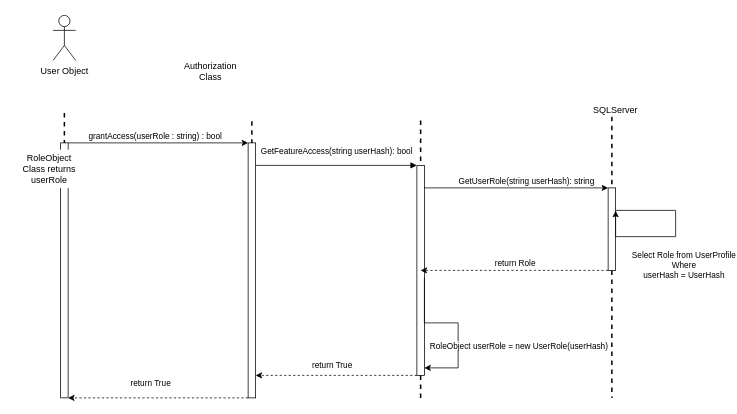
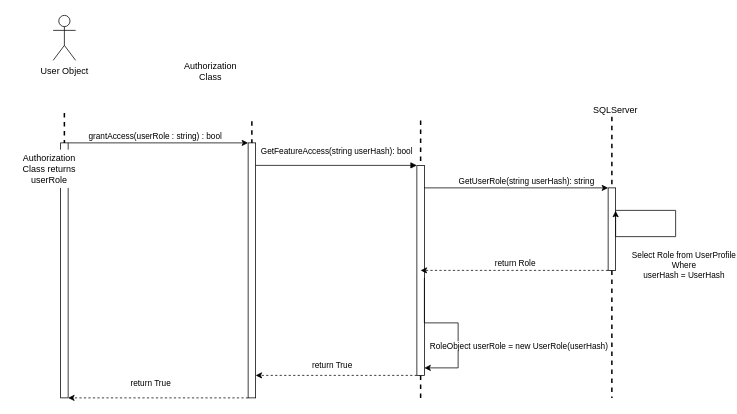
  <mxCell id="0" />
  <mxCell id="1" parent="0" />
  <mxCell id="2" value="User Object" style="shape=umlActor;verticalLabelPosition=bottom;verticalAlign=top;html=1;outlineConnect=0;" vertex="1" parent="1"><mxGeometry x="70" y="20" width="30" height="60" as="geometry" /></mxCell>
  <mxCell id="3" style="edgeStyle=orthogonalEdgeStyle;rounded=0;orthogonalLoop=1;jettySize=auto;html=1;curved=0;" edge="1" parent="1"><mxGeometry relative="1" as="geometry"><Array as="points" /><mxPoint x="90" y="190" as="sourcePoint" /><mxPoint x="330" y="190" as="targetPoint" /></mxGeometry></mxCell>
  <mxCell id="4" value="grantAccess(userRole : string) : bool" style="edgeLabel;html=1;align=center;verticalAlign=middle;resizable=0;points=[];" vertex="1" connectable="0" parent="3"><mxGeometry x="-0.04" y="-1" relative="1" as="geometry"><mxPoint y="-11" as="offset" /></mxGeometry></mxCell>
  <mxCell id="5" value="" style="html=1;points=[[0,0,0,0,5],[0,1,0,0,-5],[1,0,0,0,5],[1,1,0,0,-5]];perimeter=orthogonalPerimeter;outlineConnect=0;targetShapes=umlLifeline;portConstraint=eastwest;newEdgeStyle={&quot;curved&quot;:0,&quot;rounded&quot;:0};" vertex="1" parent="1"><mxGeometry x="80" y="190" width="10" height="340" as="geometry" /></mxCell>
  <mxCell id="6" style="edgeStyle=orthogonalEdgeStyle;rounded=0;orthogonalLoop=1;jettySize=auto;html=1;curved=0;" edge="1" parent="1"><mxGeometry relative="1" as="geometry"><Array as="points"><mxPoint x="560" y="250" /></Array><mxPoint x="560" y="250" as="sourcePoint" /><mxPoint x="810" y="250" as="targetPoint" /></mxGeometry></mxCell>
  <mxCell id="7" value="GetUserRole(string userHash): string" style="edgeLabel;html=1;align=center;verticalAlign=middle;resizable=0;points=[];" vertex="1" connectable="0" parent="6"><mxGeometry x="-0.04" y="1" relative="1" as="geometry"><mxPoint x="20" y="-9" as="offset" /></mxGeometry></mxCell>
  <mxCell id="8" style="edgeStyle=orthogonalEdgeStyle;rounded=0;orthogonalLoop=1;jettySize=auto;html=1;curved=0;dashed=1;" edge="1" parent="1"><mxGeometry relative="1" as="geometry"><mxPoint x="330" y="530" as="sourcePoint" /><mxPoint x="90" y="530" as="targetPoint" /><Array as="points" /></mxGeometry></mxCell>
  <mxCell id="9" value="return True" style="edgeLabel;html=1;align=center;verticalAlign=middle;resizable=0;points=[];" vertex="1" connectable="0" parent="8"><mxGeometry x="-0.262" y="4" relative="1" as="geometry"><mxPoint x="-42" y="-24" as="offset" /></mxGeometry></mxCell>
  <mxCell id="10" style="edgeStyle=orthogonalEdgeStyle;rounded=0;orthogonalLoop=1;jettySize=auto;html=1;curved=0;dashed=1;" edge="1" parent="1"><mxGeometry relative="1" as="geometry"><mxPoint x="555" y="500" as="sourcePoint" /><mxPoint x="340" y="500" as="targetPoint" /></mxGeometry></mxCell>
  <mxCell id="11" value="return True" style="edgeLabel;html=1;align=center;verticalAlign=middle;resizable=0;points=[];" vertex="1" connectable="0" parent="10"><mxGeometry x="-0.024" y="1" relative="1" as="geometry"><mxPoint x="-9" y="-16" as="offset" /></mxGeometry></mxCell>
  <mxCell id="12" value="" style="html=1;points=[[0,0,0,0,5],[0,1,0,0,-5],[1,0,0,0,5],[1,1,0,0,-5]];perimeter=orthogonalPerimeter;outlineConnect=0;targetShapes=umlLifeline;portConstraint=eastwest;newEdgeStyle={&quot;curved&quot;:0,&quot;rounded&quot;:0};" vertex="1" parent="1"><mxGeometry x="555" y="220" width="10" height="280" as="geometry" /></mxCell>
  <mxCell id="13" style="edgeStyle=orthogonalEdgeStyle;rounded=0;orthogonalLoop=1;jettySize=auto;html=1;curved=0;dashed=1;" edge="1" parent="1"><mxGeometry relative="1" as="geometry"><mxPoint x="810" y="360" as="sourcePoint" /><mxPoint x="560" y="360" as="targetPoint" /><Array as="points"><mxPoint x="750" y="360" /><mxPoint x="750" y="360" /></Array></mxGeometry></mxCell>
  <mxCell id="14" value="return Role" style="edgeLabel;html=1;align=center;verticalAlign=middle;resizable=0;points=[];" vertex="1" connectable="0" parent="13"><mxGeometry x="-0.232" relative="1" as="geometry"><mxPoint x="-29" y="-10" as="offset" /></mxGeometry></mxCell>
  <mxCell id="15" value="" style="html=1;points=[[0,0,0,0,5],[0,1,0,0,-5],[1,0,0,0,5],[1,1,0,0,-5]];perimeter=orthogonalPerimeter;outlineConnect=0;targetShapes=umlLifeline;portConstraint=eastwest;newEdgeStyle={&quot;curved&quot;:0,&quot;rounded&quot;:0};" vertex="1" parent="1"><mxGeometry x="810" y="250" width="10" height="110" as="geometry" /></mxCell>
- <mxCell id="16" value="RoleObject Class returns userRole" style="text;html=1;align=center;verticalAlign=middle;whiteSpace=wrap;rounded=0;fillColor=default;" vertex="1" parent="1"><mxGeometry x="20" y="199" width="90" height="51" as="geometry" /></mxCell>
+ <mxCell id="16" value="Authorization Class returns userRole" style="text;html=1;align=center;verticalAlign=middle;whiteSpace=wrap;rounded=0;fillColor=default;" vertex="1" parent="1"><mxGeometry x="20" y="199" width="90" height="51" as="geometry" /></mxCell>
  <mxCell id="17" style="edgeStyle=orthogonalEdgeStyle;rounded=0;orthogonalLoop=1;jettySize=auto;html=1;curved=0;entryX=1;entryY=0.278;entryDx=0;entryDy=0;entryPerimeter=0;" edge="1" parent="1" target="15"><mxGeometry relative="1" as="geometry"><Array as="points"><mxPoint x="900" y="280" /><mxPoint x="900" y="315" /><mxPoint x="820" y="315" /></Array><mxPoint x="820" y="280" as="sourcePoint" /><mxPoint x="860" y="315" as="targetPoint" /></mxGeometry></mxCell>
  <mxCell id="18" value="Select Role from UserProfile&lt;br&gt;Where&lt;br&gt;userHash = UserHash" style="edgeLabel;html=1;align=center;verticalAlign=middle;resizable=0;points=[];" vertex="1" connectable="0" parent="17"><mxGeometry x="-0.292" y="1" relative="1" as="geometry"><mxPoint x="9" y="71" as="offset" /></mxGeometry></mxCell>
  <mxCell id="19" value="Authorization Class" style="text;html=1;strokeColor=none;fillColor=none;align=center;verticalAlign=middle;whiteSpace=wrap;rounded=0;" vertex="1" parent="1"><mxGeometry x="250" y="80" width="60" height="30" as="geometry" /></mxCell>
  <mxCell id="20" value="SQLServer" style="text;html=1;strokeColor=none;fillColor=none;align=center;verticalAlign=middle;whiteSpace=wrap;rounded=0;" vertex="1" parent="1"><mxGeometry x="790" y="131" width="60" height="30" as="geometry" /></mxCell>
  <mxCell id="21" value="" style="html=1;points=[[0,0,0,0,5],[0,1,0,0,-5],[1,0,0,0,5],[1,1,0,0,-5]];perimeter=orthogonalPerimeter;outlineConnect=0;targetShapes=umlLifeline;portConstraint=eastwest;newEdgeStyle={&quot;curved&quot;:0,&quot;rounded&quot;:0};" vertex="1" parent="1"><mxGeometry x="330" y="190" width="10" height="340" as="geometry" /></mxCell>
  <mxCell id="22" value="GetFeatureAccess(string userHash): bool" style="html=1;verticalAlign=bottom;endArrow=block;curved=0;rounded=0;" edge="1" parent="1" target="12"><mxGeometry y="10" relative="1" as="geometry"><mxPoint x="340" y="220" as="sourcePoint" /><mxPoint x="550" y="220" as="targetPoint" /><mxPoint as="offset" /></mxGeometry></mxCell>
  <mxCell id="23" style="edgeStyle=orthogonalEdgeStyle;rounded=0;orthogonalLoop=1;jettySize=auto;html=1;curved=0;elbow=vertical;" edge="1" parent="1"><mxGeometry relative="1" as="geometry"><mxPoint x="565" y="370" as="sourcePoint" /><mxPoint x="565" y="490" as="targetPoint" /><Array as="points"><mxPoint x="610" y="430" /></Array></mxGeometry></mxCell>
  <mxCell id="24" value="RoleObject userRole = new UserRole(userHash)" style="edgeLabel;html=1;align=center;verticalAlign=middle;resizable=0;points=[];" vertex="1" connectable="0" parent="23"><mxGeometry x="-0.517" y="2" relative="1" as="geometry"><mxPoint x="123" y="39" as="offset" /></mxGeometry></mxCell>
  <mxCell id="25" value="" style="line;strokeWidth=2;direction=south;html=1;dashed=1;" vertex="1" parent="1"><mxGeometry x="555" y="160" width="10" height="60" as="geometry" /></mxCell>
  <mxCell id="26" value="" style="line;strokeWidth=2;direction=south;html=1;dashed=1;" vertex="1" parent="1"><mxGeometry x="555" y="500" width="10" height="30" as="geometry" /></mxCell>
  <mxCell id="27" value="" style="line;strokeWidth=2;direction=south;html=1;dashed=1;" vertex="1" parent="1"><mxGeometry x="810" y="360" width="10" height="170" as="geometry" /></mxCell>
  <mxCell id="28" value="" style="line;strokeWidth=2;direction=south;html=1;dashed=1;" vertex="1" parent="1"><mxGeometry x="810" y="155" width="10" height="95" as="geometry" /></mxCell>
  <mxCell id="29" value="" style="line;strokeWidth=2;direction=south;html=1;dashed=1;" vertex="1" parent="1"><mxGeometry x="330" y="161" width="10" height="29" as="geometry" /></mxCell>
  <mxCell id="30" value="" style="line;strokeWidth=2;direction=south;html=1;dashed=1;" vertex="1" parent="1"><mxGeometry x="80" y="150" width="10" height="40" as="geometry" /></mxCell>
